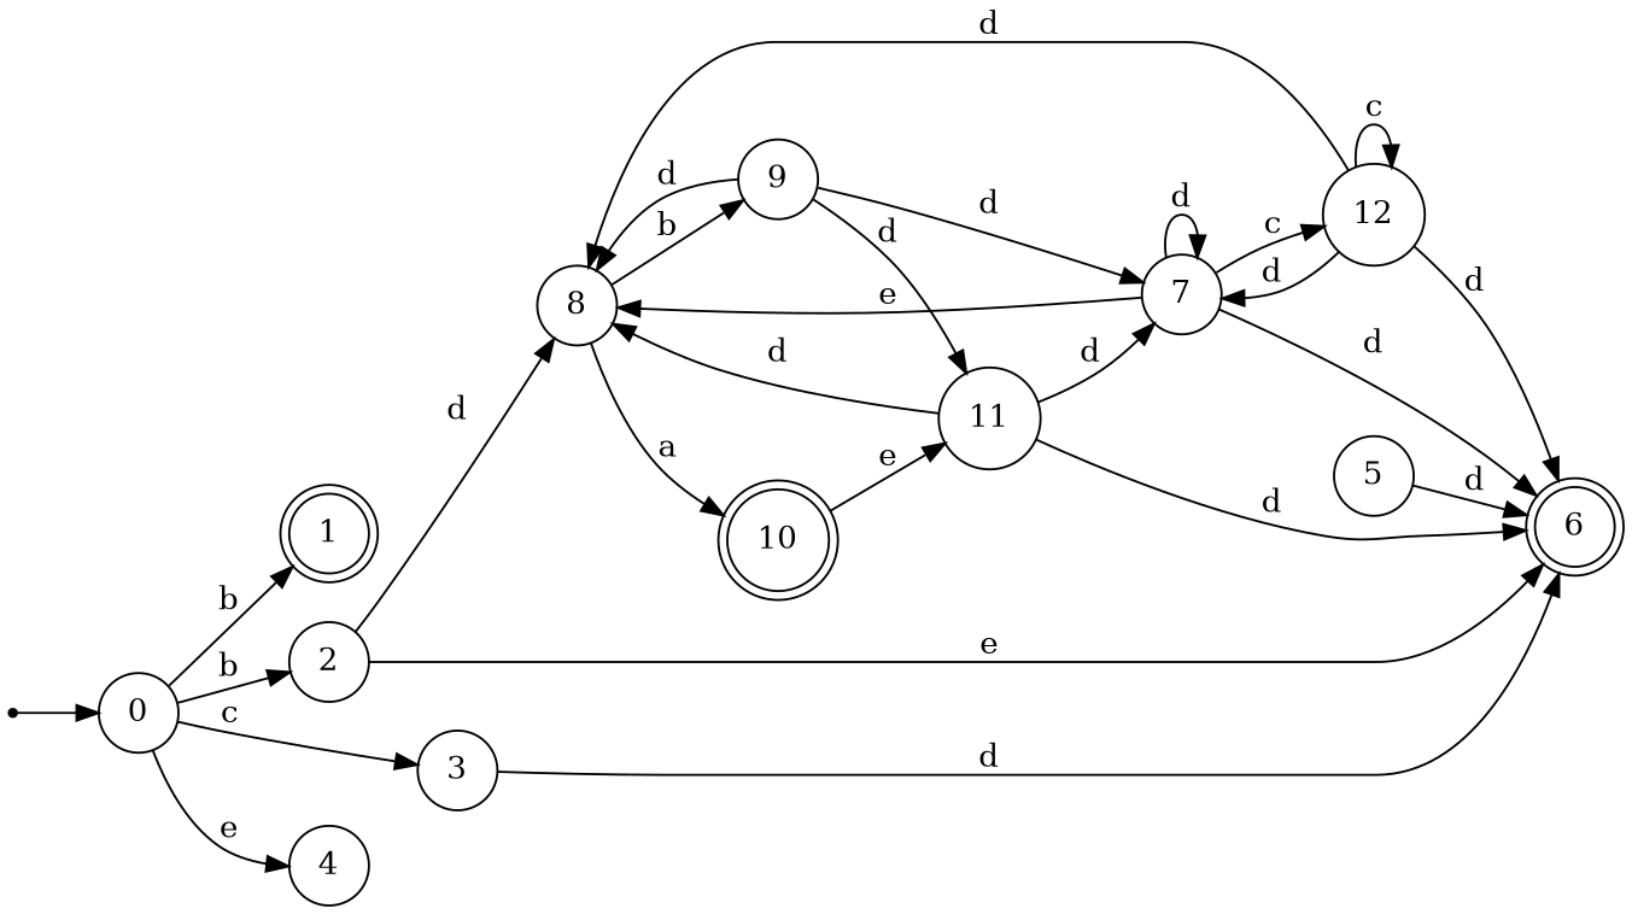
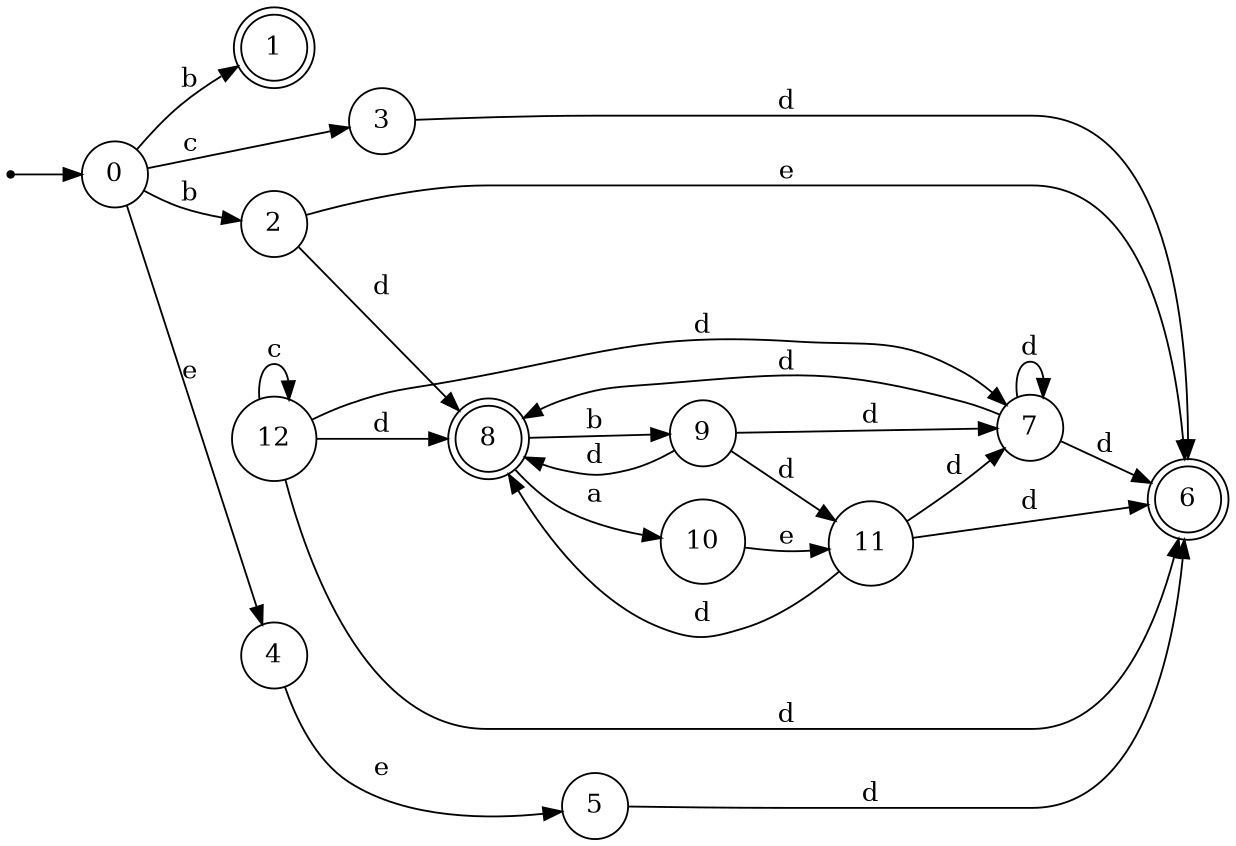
  digraph {
    rankdir=LR
    node [shape=circle]
    dummy0 [shape=point]
    0
    1 [shape=doublecircle]
    2
    3
    4
    6 [shape=doublecircle]
-   8
+   8 [shape=doublecircle]
    5
    7
    12
    9
-   10 [shape=doublecircle]
+   10
    11
    dummy0 -> 0
    0 -> 1 [label=b]
    0 -> 2 [label=b]
    0 -> 3 [label=c]
    0 -> 4 [label=e]
    2 -> 6 [label=e]
    2 -> 8 [label=d]
    3 -> 6 [label=d]
+   4 -> 5 [label=e]
    8 -> 9 [label=b]
    8 -> 10 [label=a]
    5 -> 6 [label=d]
    7 -> 6 [label=d]
-   7 -> 8 [label=e]
+   7 -> 8 [label=d]
    7 -> 7 [label=d]
-   7 -> 12 [label=c]
    12 -> 6 [label=d]
    12 -> 8 [label=d]
    12 -> 7 [label=d]
    12 -> 12 [label=c]
    9 -> 8 [label=d]
    9 -> 7 [label=d]
    9 -> 11 [label=d]
    10 -> 11 [label=e]
    11 -> 6 [label=d]
    11 -> 8 [label=d]
    11 -> 7 [label=d]
  }
